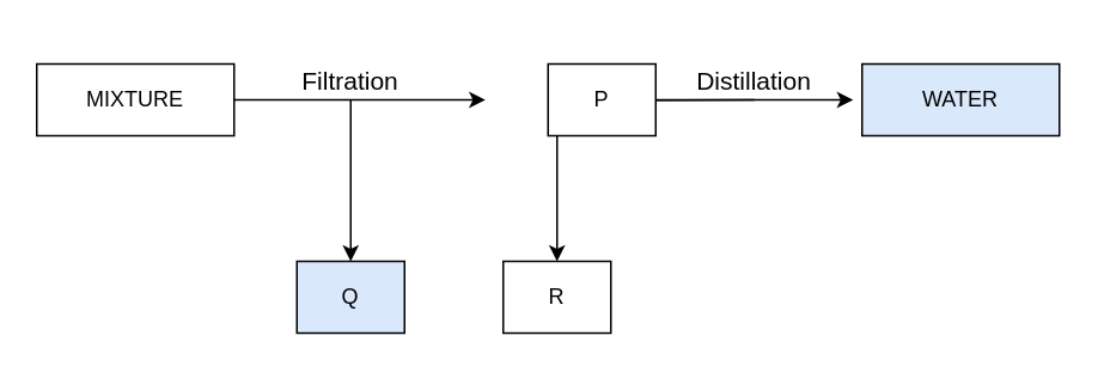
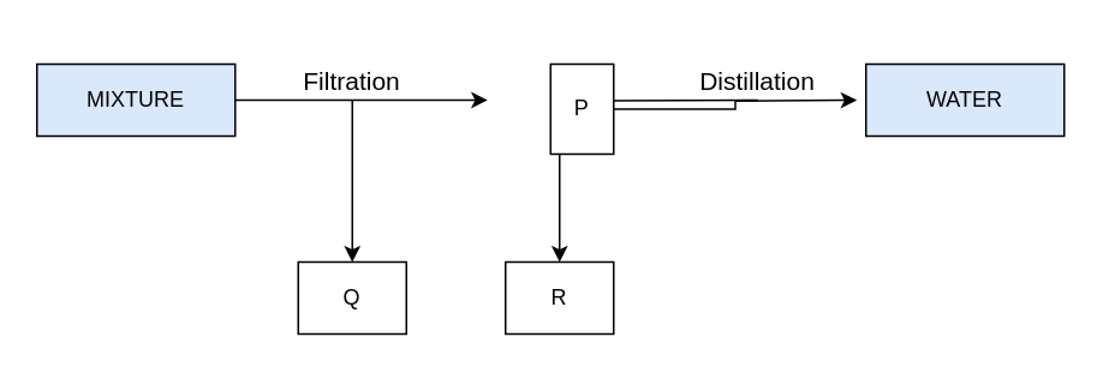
  <mxCell id="0" />
  <mxCell id="1" parent="0" />
  <mxCell id="2" value="WATER" style="rounded=0;whiteSpace=wrap;html=1;fillColor=#dae8fc;" vertex="1" parent="1"><mxGeometry x="480" y="35" width="110" height="40" as="geometry" /></mxCell>
  <mxCell id="3" value="" style="edgeStyle=orthogonalEdgeStyle;rounded=0;orthogonalLoop=1;jettySize=auto;html=1;" edge="1" parent="1" target="4"><mxGeometry relative="1" as="geometry"><mxPoint x="420" y="55" as="sourcePoint" /></mxGeometry></mxCell>
  <mxCell id="4" value="R" style="rounded=0;whiteSpace=wrap;html=1;" vertex="1" parent="1"><mxGeometry x="280" y="145" width="60" height="40" as="geometry" /></mxCell>
- <mxCell id="5" value="Q" style="rounded=0;whiteSpace=wrap;html=1;fillColor=#dae8fc;" vertex="1" parent="1"><mxGeometry x="165" y="145" width="60" height="40" as="geometry" /></mxCell>
+ <mxCell id="5" value="Q" style="rounded=0;whiteSpace=wrap;html=1;" vertex="1" parent="1"><mxGeometry x="165" y="145" width="60" height="40" as="geometry" /></mxCell>
  <mxCell id="6" value="" style="edgeStyle=orthogonalEdgeStyle;rounded=0;orthogonalLoop=1;jettySize=auto;html=1;" edge="1" parent="1" source="7"><mxGeometry relative="1" as="geometry"><mxPoint x="475" y="55" as="targetPoint" /></mxGeometry></mxCell>
- <mxCell id="7" value="P" style="rounded=0;whiteSpace=wrap;html=1;" vertex="1" parent="1"><mxGeometry x="305" y="35" width="60" height="40" as="geometry" /></mxCell>
+ <mxCell id="7" value="P" style="rounded=0;whiteSpace=wrap;html=1;" vertex="1" parent="1"><mxGeometry x="305" y="35" width="35" height="50" as="geometry" /></mxCell>
  <mxCell id="8" value="" style="endArrow=classic;html=1;rounded=0;exitX=1;exitY=0.5;exitDx=0;exitDy=0;" edge="1" parent="1"><mxGeometry width="50" height="50" relative="1" as="geometry"><mxPoint x="130" y="55" as="sourcePoint" /><mxPoint x="270" y="55" as="targetPoint" /></mxGeometry></mxCell>
  <mxCell id="9" value="" style="edgeStyle=orthogonalEdgeStyle;rounded=0;orthogonalLoop=1;jettySize=auto;html=1;" edge="1" parent="1"><mxGeometry relative="1" as="geometry"><mxPoint x="195" y="55" as="sourcePoint" /><mxPoint x="195" y="145" as="targetPoint" /></mxGeometry></mxCell>
  <mxCell id="10" value="&lt;p style=&quot;line-height: 120%;&quot;&gt;&lt;font style=&quot;font-size: 14px;&quot;&gt;Filtration&lt;/font&gt;&lt;/p&gt;" style="text;html=1;strokeColor=none;fillColor=none;align=center;verticalAlign=middle;whiteSpace=wrap;rounded=0;" vertex="1" parent="1"><mxGeometry x="150" y="20" width="90" height="50" as="geometry" /></mxCell>
  <mxCell id="11" value="&lt;font style=&quot;font-size: 14px;&quot;&gt;Distillation&lt;/font&gt;" style="text;html=1;strokeColor=none;fillColor=none;align=center;verticalAlign=middle;whiteSpace=wrap;rounded=0;" vertex="1" parent="1"><mxGeometry x="375" y="25" width="90" height="40" as="geometry" /></mxCell>
- <mxCell id="12" value="MIXTURE" style="rounded=0;whiteSpace=wrap;html=1;" vertex="1" parent="1"><mxGeometry x="20" y="35" width="110" height="40" as="geometry" /></mxCell>
+ <mxCell id="12" value="MIXTURE" style="rounded=0;whiteSpace=wrap;html=1;fillColor=#dae8fc;" vertex="1" parent="1"><mxGeometry x="20" y="35" width="110" height="40" as="geometry" /></mxCell>
